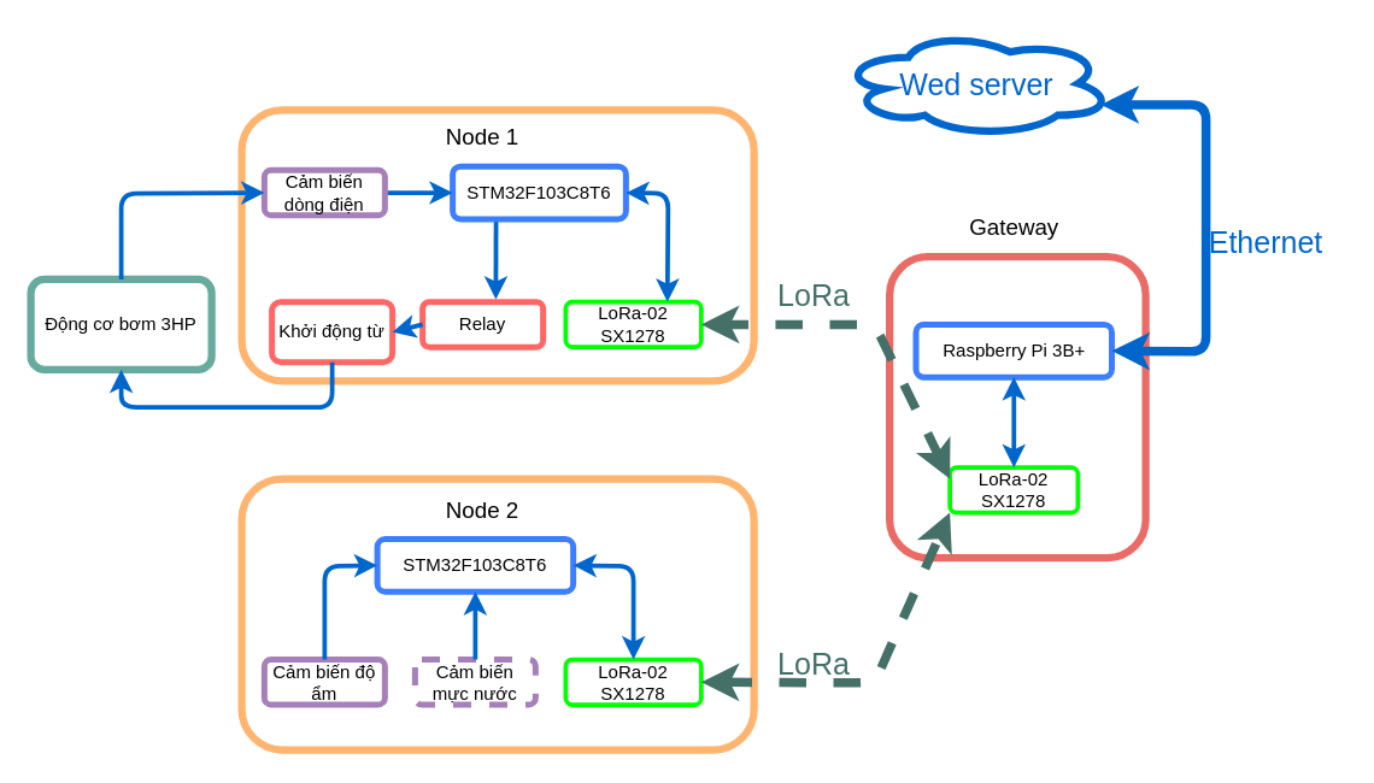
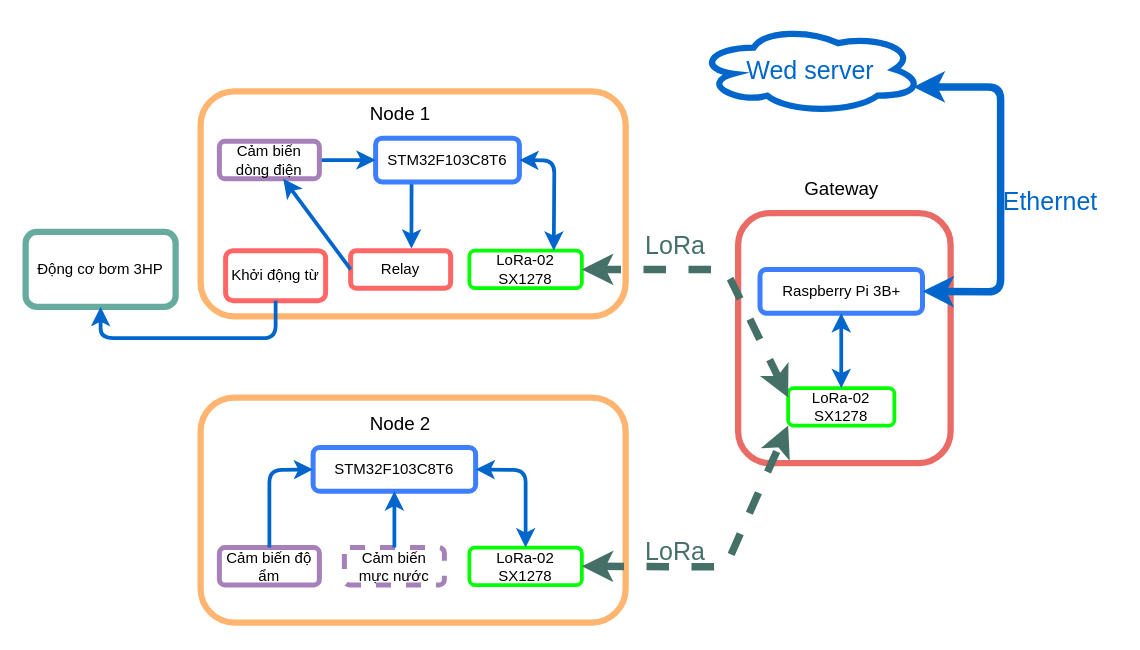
  <mxCell id="0" />
  <mxCell id="1" parent="0" />
  <mxCell id="2" value="" style="rounded=1;whiteSpace=wrap;html=1;strokeWidth=5;strokeColor=#FFB570;" vertex="1" parent="1"><mxGeometry x="160" y="72.5" width="340" height="180" as="geometry" /></mxCell>
  <mxCell id="3" value="&lt;font style=&quot;font-size: 15px&quot;&gt;Node 1&lt;/font&gt;" style="text;html=1;strokeColor=none;fillColor=none;align=center;verticalAlign=middle;whiteSpace=wrap;rounded=0;strokeWidth=4;" vertex="1" parent="1"><mxGeometry x="285" y="80" width="70" height="20" as="geometry" /></mxCell>
  <mxCell id="4" style="edgeStyle=none;rounded=0;orthogonalLoop=1;jettySize=auto;html=1;exitX=0.25;exitY=1;exitDx=0;exitDy=0;entryX=0.608;entryY=-0.055;entryDx=0;entryDy=0;entryPerimeter=0;strokeWidth=3;strokeColor=#0066CC;" edge="1" parent="1" source="5" target="7"><mxGeometry relative="1" as="geometry" /></mxCell>
  <mxCell id="5" value="STM32F103C8T6" style="rounded=1;whiteSpace=wrap;html=1;strokeWidth=4;strokeColor=#3D7EFF;" vertex="1" parent="1"><mxGeometry x="300" y="110" width="115" height="35" as="geometry" /></mxCell>
  <mxCell id="6" value="LoRa-02 SX1278" style="rounded=1;whiteSpace=wrap;html=1;strokeWidth=3;strokeColor=#00FF00;" vertex="1" parent="1"><mxGeometry x="375" y="200" width="90" height="30" as="geometry" /></mxCell>
  <mxCell id="7" value="Relay" style="rounded=1;whiteSpace=wrap;html=1;strokeWidth=4;strokeColor=#FF6666;" vertex="1" parent="1"><mxGeometry x="280" y="200" width="80" height="30" as="geometry" /></mxCell>
  <mxCell id="8" value="Khởi động từ" style="rounded=1;whiteSpace=wrap;html=1;strokeWidth=4;strokeColor=#FF6666;" vertex="1" parent="1"><mxGeometry x="180" y="200" width="80" height="40" as="geometry" /></mxCell>
  <mxCell id="9" style="edgeStyle=none;rounded=0;orthogonalLoop=1;jettySize=auto;html=1;exitX=1;exitY=0.5;exitDx=0;exitDy=0;strokeWidth=3;entryX=0;entryY=0.5;entryDx=0;entryDy=0;strokeColor=#0066CC;" edge="1" parent="1" source="10" target="5"><mxGeometry relative="1" as="geometry" /></mxCell>
  <mxCell id="10" value="Cảm biến dòng điện" style="rounded=1;whiteSpace=wrap;html=1;strokeWidth=4;strokeColor=#A680B8;" vertex="1" parent="1"><mxGeometry x="175" y="112.5" width="80" height="30" as="geometry" /></mxCell>
  <mxCell id="11" value="Động cơ bơm 3HP" style="rounded=1;whiteSpace=wrap;html=1;strokeWidth=5;strokeColor=#67AB9F;" vertex="1" parent="1"><mxGeometry x="20" y="185" width="120" height="60" as="geometry" /></mxCell>
  <mxCell id="12" value="" style="rounded=1;whiteSpace=wrap;html=1;strokeWidth=5;strokeColor=#FFB570;" vertex="1" parent="1"><mxGeometry x="160" y="317.5" width="340" height="180" as="geometry" /></mxCell>
  <mxCell id="13" value="&lt;font style=&quot;font-size: 15px&quot;&gt;Node 2&lt;/font&gt;" style="text;html=1;strokeColor=none;fillColor=none;align=center;verticalAlign=middle;whiteSpace=wrap;rounded=0;strokeWidth=4;" vertex="1" parent="1"><mxGeometry x="285" y="327.5" width="70" height="20" as="geometry" /></mxCell>
  <mxCell id="14" value="STM32F103C8T6" style="rounded=1;whiteSpace=wrap;html=1;strokeWidth=4;strokeColor=#3D7EFF;" vertex="1" parent="1"><mxGeometry x="250" y="357.5" width="130" height="35" as="geometry" /></mxCell>
  <mxCell id="15" value="LoRa-02 SX1278" style="rounded=1;whiteSpace=wrap;html=1;strokeWidth=3;strokeColor=#00FF00;" vertex="1" parent="1"><mxGeometry x="375" y="437.5" width="90" height="30" as="geometry" /></mxCell>
  <mxCell id="16" value="Cảm biến mực nước" style="rounded=1;whiteSpace=wrap;html=1;strokeWidth=4;strokeColor=#A680B8;dashed=1;" vertex="1" parent="1"><mxGeometry x="275" y="437.5" width="80" height="30" as="geometry" /></mxCell>
  <mxCell id="17" value="Cảm biến độ ẩm" style="rounded=1;whiteSpace=wrap;html=1;strokeWidth=4;strokeColor=#A680B8;" vertex="1" parent="1"><mxGeometry x="175" y="437.5" width="80" height="30" as="geometry" /></mxCell>
  <mxCell id="18" value="" style="rounded=1;whiteSpace=wrap;html=1;strokeWidth=5;strokeColor=#EA6B66;" vertex="1" parent="1"><mxGeometry x="590" y="170" width="170" height="200" as="geometry" /></mxCell>
  <mxCell id="19" value="Raspberry Pi 3B+" style="rounded=1;whiteSpace=wrap;html=1;strokeWidth=4;strokeColor=#3D7EFF;" vertex="1" parent="1"><mxGeometry x="607.5" y="215" width="130" height="35" as="geometry" /></mxCell>
  <mxCell id="20" value="LoRa-02 SX1278" style="rounded=1;whiteSpace=wrap;html=1;strokeWidth=3;strokeColor=#00FF00;" vertex="1" parent="1"><mxGeometry x="630" y="310" width="85" height="30" as="geometry" /></mxCell>
  <mxCell id="21" value="" style="endArrow=classic;startArrow=classic;html=1;strokeWidth=3;exitX=1;exitY=0.5;exitDx=0;exitDy=0;entryX=0.75;entryY=0;entryDx=0;entryDy=0;strokeColor=#0066CC;" edge="1" parent="1" source="5" target="6"><mxGeometry width="50" height="50" relative="1" as="geometry"><mxPoint x="390" y="170" as="sourcePoint" /><mxPoint x="440" y="120" as="targetPoint" /><Array as="points"><mxPoint x="443" y="128" /></Array></mxGeometry></mxCell>
- <mxCell id="22" value="" style="endArrow=classic;html=1;strokeWidth=3;exitX=0;exitY=0.5;exitDx=0;exitDy=0;entryX=1;entryY=0.5;entryDx=0;entryDy=0;strokeColor=#0066CC;" edge="1" parent="1" source="7" target="8"><mxGeometry width="50" height="50" relative="1" as="geometry"><mxPoint x="350" y="170" as="sourcePoint" /><mxPoint x="400" y="120" as="targetPoint" /></mxGeometry></mxCell>
+ <mxCell id="22" value="" style="endArrow=classic;html=1;strokeWidth=3;exitX=0;exitY=0.5;exitDx=0;exitDy=0;strokeColor=#0066CC;" edge="1" parent="1" source="7" target="10"><mxGeometry width="50" height="50" relative="1" as="geometry"><mxPoint x="350" y="170" as="sourcePoint" /><mxPoint x="400" y="120" as="targetPoint" /></mxGeometry></mxCell>
  <mxCell id="23" value="" style="endArrow=classic;startArrow=classic;html=1;strokeWidth=3;exitX=1;exitY=0.5;exitDx=0;exitDy=0;entryX=0.5;entryY=0;entryDx=0;entryDy=0;strokeColor=#0066CC;" edge="1" parent="1" source="14" target="15"><mxGeometry width="50" height="50" relative="1" as="geometry"><mxPoint x="390" y="277.5" as="sourcePoint" /><mxPoint x="440" y="227.5" as="targetPoint" /><Array as="points"><mxPoint x="420" y="375.5" /></Array></mxGeometry></mxCell>
  <mxCell id="24" value="" style="endArrow=classic;html=1;strokeWidth=3;exitX=0.5;exitY=0;exitDx=0;exitDy=0;entryX=0;entryY=0.5;entryDx=0;entryDy=0;strokeColor=#0066CC;" edge="1" parent="1" source="17" target="14"><mxGeometry width="50" height="50" relative="1" as="geometry"><mxPoint x="360" y="307.5" as="sourcePoint" /><mxPoint x="410" y="257.5" as="targetPoint" /><Array as="points"><mxPoint x="215" y="375.5" /></Array></mxGeometry></mxCell>
  <mxCell id="25" value="" style="endArrow=classic;html=1;strokeWidth=3;exitX=0.5;exitY=0;exitDx=0;exitDy=0;entryX=0.5;entryY=1;entryDx=0;entryDy=0;strokeColor=#0066CC;" edge="1" parent="1" source="16" target="14"><mxGeometry width="50" height="50" relative="1" as="geometry"><mxPoint x="360" y="307.5" as="sourcePoint" /><mxPoint x="410" y="257.5" as="targetPoint" /></mxGeometry></mxCell>
  <mxCell id="26" value="" style="endArrow=classic;startArrow=classic;html=1;strokeWidth=3;exitX=0.5;exitY=0;exitDx=0;exitDy=0;fontColor=#0000FF;strokeColor=#0066CC;" edge="1" parent="1" source="20" target="19"><mxGeometry width="50" height="50" relative="1" as="geometry"><mxPoint x="365" y="177.5" as="sourcePoint" /><mxPoint x="415" y="127.5" as="targetPoint" /></mxGeometry></mxCell>
  <mxCell id="27" value="" style="endArrow=classic;startArrow=classic;html=1;dashed=1;strokeWidth=6;exitX=0;exitY=0.25;exitDx=0;exitDy=0;entryX=1;entryY=0.5;entryDx=0;entryDy=0;strokeColor=#447068;" edge="1" parent="1" source="20" target="6"><mxGeometry width="50" height="50" relative="1" as="geometry"><mxPoint x="560" y="220" as="sourcePoint" /><mxPoint x="610" y="170" as="targetPoint" /><Array as="points"><mxPoint x="580" y="215" /></Array></mxGeometry></mxCell>
  <mxCell id="28" value="" style="endArrow=classic;startArrow=classic;html=1;dashed=1;strokeWidth=6;exitX=1;exitY=0.5;exitDx=0;exitDy=0;entryX=0;entryY=1;entryDx=0;entryDy=0;strokeColor=#447068;" edge="1" parent="1" source="15" target="20"><mxGeometry width="50" height="50" relative="1" as="geometry"><mxPoint x="450" y="515" as="sourcePoint" /><mxPoint x="595" y="402.5" as="targetPoint" /><Array as="points"><mxPoint x="580" y="453" /></Array></mxGeometry></mxCell>
  <mxCell id="29" value="LoRa" style="text;html=1;strokeColor=none;fillColor=none;align=center;verticalAlign=middle;whiteSpace=wrap;rounded=0;fontSize=20;spacing=2;fontColor=#447068;" vertex="1" parent="1"><mxGeometry x="520" y="185" width="40" height="20" as="geometry" /></mxCell>
  <mxCell id="30" value="LoRa" style="text;html=1;strokeColor=none;fillColor=none;align=center;verticalAlign=middle;whiteSpace=wrap;rounded=0;fontSize=20;spacing=2;fontColor=#447068;" vertex="1" parent="1"><mxGeometry x="520" y="430" width="40" height="20" as="geometry" /></mxCell>
  <mxCell id="31" value="&lt;font color=&quot;#0066cc&quot;&gt;Wed server&lt;/font&gt;" style="ellipse;shape=cloud;whiteSpace=wrap;html=1;strokeWidth=5;fontSize=20;fontColor=#FFFF33;strokeColor=#0066CC;" vertex="1" parent="1"><mxGeometry x="557.5" y="20" width="180" height="70" as="geometry" /></mxCell>
  <mxCell id="32" value="Ethernet" style="text;html=1;strokeColor=none;fillColor=none;align=center;verticalAlign=middle;whiteSpace=wrap;rounded=0;fontSize=20;fontColor=#0066CC;" vertex="1" parent="1"><mxGeometry x="790" y="150" width="100" height="20" as="geometry" /></mxCell>
  <mxCell id="33" value="&lt;font style=&quot;font-size: 15px&quot;&gt;Gateway&lt;/font&gt;" style="text;html=1;strokeColor=none;fillColor=none;align=center;verticalAlign=middle;whiteSpace=wrap;rounded=0;strokeWidth=4;" vertex="1" parent="1"><mxGeometry x="637.5" y="140" width="70" height="20" as="geometry" /></mxCell>
  <mxCell id="34" value="" style="endArrow=classic;startArrow=classic;html=1;labelBackgroundColor=#FFFF33;strokeColor=#0066CC;strokeWidth=6;fontSize=20;fontColor=#0000FF;exitX=1;exitY=0.5;exitDx=0;exitDy=0;entryX=0.96;entryY=0.7;entryDx=0;entryDy=0;entryPerimeter=0;" edge="1" parent="1" source="19" target="31"><mxGeometry width="50" height="50" relative="1" as="geometry"><mxPoint x="650" y="160" as="sourcePoint" /><mxPoint x="700" y="110" as="targetPoint" /><Array as="points"><mxPoint x="800" y="233" /><mxPoint x="800" y="69" /></Array></mxGeometry></mxCell>
  <mxCell id="35" value="" style="endArrow=classic;html=1;labelBackgroundColor=#FFFF33;strokeColor=#0066CC;strokeWidth=3;fontSize=20;fontColor=#0000FF;exitX=0.5;exitY=1;exitDx=0;exitDy=0;entryX=0.5;entryY=1;entryDx=0;entryDy=0;" edge="1" parent="1" source="8" target="11"><mxGeometry width="50" height="50" relative="1" as="geometry"><mxPoint x="410" y="270" as="sourcePoint" /><mxPoint x="460" y="220" as="targetPoint" /><Array as="points"><mxPoint x="220" y="270" /><mxPoint x="80" y="270" /></Array></mxGeometry></mxCell>
- <mxCell id="36" value="" style="endArrow=classic;html=1;labelBackgroundColor=#FFFF33;strokeColor=#0066CC;strokeWidth=3;fontSize=20;fontColor=#0000FF;exitX=0.5;exitY=0;exitDx=0;exitDy=0;entryX=0;entryY=0.5;entryDx=0;entryDy=0;" edge="1" parent="1" source="11" target="10"><mxGeometry width="50" height="50" relative="1" as="geometry"><mxPoint x="140" y="270" as="sourcePoint" /><mxPoint x="190" y="220" as="targetPoint" /><Array as="points"><mxPoint x="80" y="128" /></Array></mxGeometry></mxCell>
